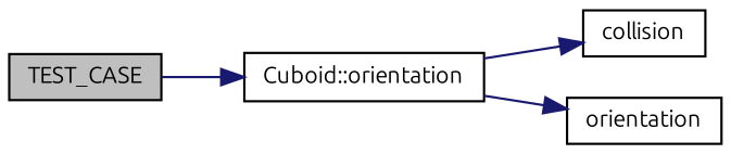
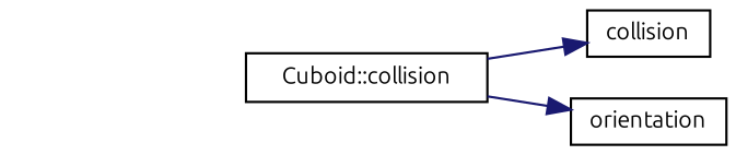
  digraph {
    fontname=Ubuntu
    rankdir=LR
    node [color=black fillcolor=white fontname=Ubuntu fontsize=10 shape=record style=filled]
    edge [color=midnightblue fontname=Ubuntu fontsize=10 labelfontname=Helvetica labelfontsize=10 style=solid]
-   n1 [fillcolor=grey75 fontcolor=black height=0.2 label=TEST_CASE width=0.4]
-   n2 [height=0.2 label="Cuboid::orientation" width=0.4]
+   n2 [height=0.2 label="Cuboid::collision" width=0.4]
    n3 [height=0.2 label=collision width=0.4]
    n4 [height=0.2 label=orientation width=0.4]
-   n1 -> n2
    n2 -> n3
    n2 -> n4
  }
